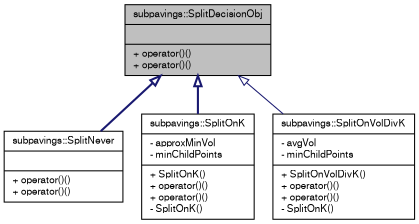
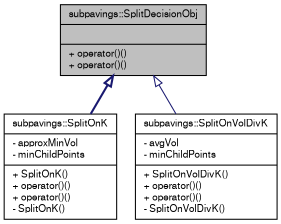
  digraph {
    node [color=black fillcolor=white fontname=FreeSans fontsize=10 shape=record style=filled]
    edge [arrowtail=onormal color=midnightblue dir=back fontname=FreeSans fontsize=10 labelfontname=FreeSans labelfontsize=10 style=bold]
    n1 [fillcolor=grey75 fontcolor=black height=0.2 label="{subpavings::SplitDecisionObj\n||+ operator()()\l+ operator()()\l}" width=0.4]
-   n2 [height=0.2 label="{subpavings::SplitNever\n||+ operator()()\l+ operator()()\l}" width=0.4]
    n3 [height=0.2 label="{subpavings::SplitOnK\n|- approxMinVol\l- minChildPoints\l|+ SplitOnK()\l+ operator()()\l+ operator()()\l- SplitOnK()\l}" width=0.4]
-   n4 [height=0.2 label="{subpavings::SplitOnVolDivK\n|- avgVol\l- minChildPoints\l|+ SplitOnVolDivK()\l+ operator()()\l+ operator()()\l- SplitOnK()\l}" width=0.4]
-   n1 -> n2
+   n4 [height=0.2 label="{subpavings::SplitOnVolDivK\n|- avgVol\l- minChildPoints\l|+ SplitOnVolDivK()\l+ operator()()\l+ operator()()\l- SplitOnVolDivK()\l}" width=0.4]
    n1 -> n3
    n1 -> n4 [style=solid]
  }
